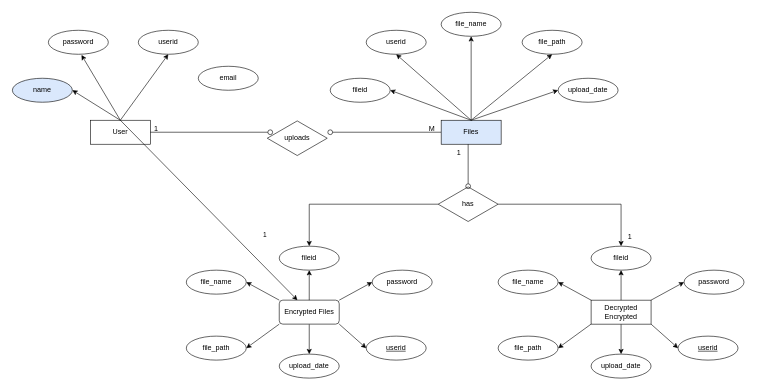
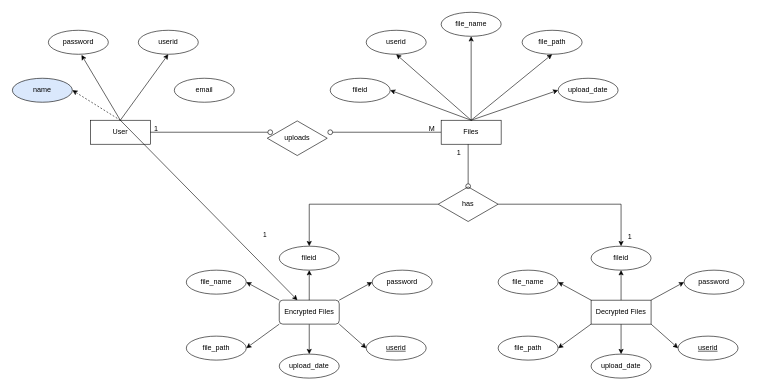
  <mxCell id="0" />
  <mxCell id="1" parent="0" />
  <mxCell id="2" value="" style="group" vertex="1" connectable="0" parent="1"><mxGeometry x="20" y="40" width="1220" height="590" as="geometry" /></mxCell>
  <mxCell id="3" value="User" style="rounded=0;whiteSpace=wrap;html=1;" vertex="1" parent="2"><mxGeometry x="130" y="160" width="100" height="40" as="geometry" /></mxCell>
  <mxCell id="4" value="userid" style="ellipse;whiteSpace=wrap;html=1;" vertex="1" parent="2"><mxGeometry x="210" y="10" width="100" height="40" as="geometry" /></mxCell>
  <mxCell id="5" value="name" style="ellipse;whiteSpace=wrap;html=1;fillColor=#dae8fc;" vertex="1" parent="2"><mxGeometry y="90" width="100" height="40" as="geometry" /></mxCell>
- <mxCell id="6" value="email" style="ellipse;whiteSpace=wrap;html=1;" vertex="1" parent="2"><mxGeometry x="310" y="70" width="100" height="40" as="geometry" /></mxCell>
+ <mxCell id="6" value="email" style="ellipse;whiteSpace=wrap;html=1;" vertex="1" parent="2"><mxGeometry x="270" y="90" width="100" height="40" as="geometry" /></mxCell>
  <mxCell id="7" value="password" style="ellipse;whiteSpace=wrap;html=1;" vertex="1" parent="2"><mxGeometry x="60" y="10" width="100" height="40" as="geometry" /></mxCell>
  <mxCell id="8" value="" style="endArrow=classic;html=1;rounded=0;exitX=0.5;exitY=0;exitDx=0;exitDy=0;" edge="1" parent="2" source="3" target="53"><mxGeometry width="50" height="50" relative="1" as="geometry"><mxPoint x="210" y="150" as="sourcePoint" /><mxPoint x="260" y="100" as="targetPoint" /></mxGeometry></mxCell>
  <mxCell id="9" value="" style="endArrow=classic;html=1;rounded=0;entryX=0.5;entryY=1;entryDx=0;entryDy=0;exitX=0.5;exitY=0;exitDx=0;exitDy=0;" edge="1" parent="2" source="3" target="4"><mxGeometry width="50" height="50" relative="1" as="geometry"><mxPoint x="210" y="210" as="sourcePoint" /><mxPoint x="260" y="160" as="targetPoint" /></mxGeometry></mxCell>
  <mxCell id="10" value="" style="endArrow=classic;html=1;rounded=0;exitX=0.5;exitY=0;exitDx=0;exitDy=0;entryX=0.552;entryY=1.029;entryDx=0;entryDy=0;entryPerimeter=0;" edge="1" parent="2" source="3" target="7"><mxGeometry width="50" height="50" relative="1" as="geometry"><mxPoint x="210" y="210" as="sourcePoint" /><mxPoint x="260" y="160" as="targetPoint" /></mxGeometry></mxCell>
- <mxCell id="11" value="" style="endArrow=classic;html=1;rounded=0;exitX=0.5;exitY=0;exitDx=0;exitDy=0;entryX=1;entryY=0.5;entryDx=0;entryDy=0;" edge="1" parent="2" source="3" target="5"><mxGeometry width="50" height="50" relative="1" as="geometry"><mxPoint x="210" y="210" as="sourcePoint" /><mxPoint x="260" y="160" as="targetPoint" /></mxGeometry></mxCell>
+ <mxCell id="11" value="" style="endArrow=classic;html=1;rounded=0;exitX=0.5;exitY=0;exitDx=0;exitDy=0;entryX=1;entryY=0.5;entryDx=0;entryDy=0;dashed=1;" edge="1" parent="2" source="3" target="5"><mxGeometry width="50" height="50" relative="1" as="geometry"><mxPoint x="210" y="210" as="sourcePoint" /><mxPoint x="260" y="160" as="targetPoint" /></mxGeometry></mxCell>
  <mxCell id="12" value="uploads" style="html=1;whiteSpace=wrap;aspect=fixed;shape=isoRectangle;" vertex="1" parent="2"><mxGeometry x="425" y="160" width="100" height="60" as="geometry" /></mxCell>
  <mxCell id="13" value="" style="html=1;verticalAlign=bottom;labelBackgroundColor=none;endArrow=oval;endFill=0;endSize=8;rounded=0;exitX=1;exitY=0.5;exitDx=0;exitDy=0;" edge="1" parent="2" source="3"><mxGeometry width="160" relative="1" as="geometry"><mxPoint x="430" y="340" as="sourcePoint" /><mxPoint x="430" y="180" as="targetPoint" /></mxGeometry></mxCell>
  <mxCell id="14" value="" style="html=1;verticalAlign=bottom;labelBackgroundColor=none;endArrow=oval;endFill=0;endSize=8;rounded=0;exitX=0;exitY=0.5;exitDx=0;exitDy=0;spacingRight=260;" edge="1" parent="2" source="16"><mxGeometry width="160" relative="1" as="geometry"><mxPoint x="430" y="340" as="sourcePoint" /><mxPoint x="530" y="180" as="targetPoint" /></mxGeometry></mxCell>
  <mxCell id="15" value="" style="group" vertex="1" connectable="0" parent="2"><mxGeometry x="565" width="430" height="200" as="geometry" /></mxCell>
- <mxCell id="16" value="Files" style="rounded=0;whiteSpace=wrap;html=1;fillColor=#dae8fc;" vertex="1" parent="15"><mxGeometry x="150" y="160" width="100" height="40" as="geometry" /></mxCell>
+ <mxCell id="16" value="Files" style="rounded=0;whiteSpace=wrap;html=1;" vertex="1" parent="15"><mxGeometry x="150" y="160" width="100" height="40" as="geometry" /></mxCell>
  <mxCell id="17" value="fileid" style="ellipse;whiteSpace=wrap;html=1;" vertex="1" parent="15"><mxGeometry x="-35" y="90" width="100" height="40" as="geometry" /></mxCell>
  <mxCell id="18" value="userid" style="ellipse;whiteSpace=wrap;html=1;" vertex="1" parent="15"><mxGeometry x="25" y="10" width="100" height="40" as="geometry" /></mxCell>
  <mxCell id="19" value="file_path" style="ellipse;whiteSpace=wrap;html=1;" vertex="1" parent="15"><mxGeometry x="285" y="10" width="100" height="40" as="geometry" /></mxCell>
  <mxCell id="20" value="upload_date" style="ellipse;whiteSpace=wrap;html=1;" vertex="1" parent="15"><mxGeometry x="345" y="90" width="100" height="40" as="geometry" /></mxCell>
  <mxCell id="21" value="" style="endArrow=classic;html=1;rounded=0;entryX=0;entryY=0.5;entryDx=0;entryDy=0;" edge="1" parent="15" target="20"><mxGeometry width="50" height="50" relative="1" as="geometry"><mxPoint x="200" y="160" as="sourcePoint" /><mxPoint x="200" y="170" as="targetPoint" /></mxGeometry></mxCell>
  <mxCell id="22" value="" style="endArrow=classic;html=1;rounded=0;entryX=0.5;entryY=1;entryDx=0;entryDy=0;" edge="1" parent="15" target="19"><mxGeometry width="50" height="50" relative="1" as="geometry"><mxPoint x="200" y="160" as="sourcePoint" /><mxPoint x="200" y="170" as="targetPoint" /></mxGeometry></mxCell>
  <mxCell id="23" value="" style="endArrow=classic;html=1;rounded=0;entryX=0.5;entryY=1;entryDx=0;entryDy=0;exitX=0.5;exitY=0;exitDx=0;exitDy=0;" edge="1" parent="15" source="16" target="18"><mxGeometry width="50" height="50" relative="1" as="geometry"><mxPoint x="150" y="220" as="sourcePoint" /><mxPoint x="200" y="170" as="targetPoint" /></mxGeometry></mxCell>
  <mxCell id="24" value="" style="endArrow=classic;html=1;rounded=0;entryX=1;entryY=0.5;entryDx=0;entryDy=0;" edge="1" parent="15" target="17"><mxGeometry width="50" height="50" relative="1" as="geometry"><mxPoint x="200" y="160" as="sourcePoint" /><mxPoint x="100" y="100" as="targetPoint" /></mxGeometry></mxCell>
  <mxCell id="25" value="file_name" style="ellipse;whiteSpace=wrap;html=1;" vertex="1" parent="15"><mxGeometry x="150" y="-20" width="100" height="40" as="geometry" /></mxCell>
  <mxCell id="26" value="" style="endArrow=classic;html=1;rounded=0;entryX=0.5;entryY=1;entryDx=0;entryDy=0;exitX=0.5;exitY=0;exitDx=0;exitDy=0;" edge="1" parent="15" source="16" target="25"><mxGeometry width="50" height="50" relative="1" as="geometry"><mxPoint x="155" y="220" as="sourcePoint" /><mxPoint x="205" y="170" as="targetPoint" /></mxGeometry></mxCell>
  <mxCell id="27" value="M" style="text;html=1;align=center;verticalAlign=middle;whiteSpace=wrap;rounded=0;" vertex="1" parent="15"><mxGeometry x="105" y="160" width="60" height="30" as="geometry" /></mxCell>
  <mxCell id="28" style="edgeStyle=orthogonalEdgeStyle;rounded=0;orthogonalLoop=1;jettySize=auto;html=1;entryX=0.5;entryY=0;entryDx=0;entryDy=0;" edge="1" parent="2" source="30" target="55"><mxGeometry relative="1" as="geometry" /></mxCell>
  <mxCell id="29" style="edgeStyle=orthogonalEdgeStyle;rounded=0;orthogonalLoop=1;jettySize=auto;html=1;entryX=0.5;entryY=0;entryDx=0;entryDy=0;" edge="1" parent="2" source="30" target="41"><mxGeometry relative="1" as="geometry" /></mxCell>
  <mxCell id="30" value="has" style="html=1;whiteSpace=wrap;aspect=fixed;shape=isoRectangle;" vertex="1" parent="2"><mxGeometry x="710" y="270" width="100" height="60" as="geometry" /></mxCell>
  <mxCell id="31" value="" style="html=1;verticalAlign=bottom;labelBackgroundColor=none;endArrow=oval;endFill=0;endSize=8;rounded=0;exitX=0.75;exitY=0;exitDx=0;exitDy=0;spacingRight=260;" edge="1" parent="2" source="34"><mxGeometry width="160" relative="1" as="geometry"><mxPoint x="710" y="250" as="sourcePoint" /><mxPoint x="760" y="270" as="targetPoint" /></mxGeometry></mxCell>
  <mxCell id="32" value="1" style="edgeLabel;html=1;align=center;verticalAlign=middle;resizable=1;points=[];movable=1;rotatable=1;deletable=1;editable=1;locked=0;connectable=1;" vertex="1" connectable="0" parent="31"><mxGeometry x="-0.483" relative="1" as="geometry"><mxPoint x="-340" y="132" as="offset" /></mxGeometry></mxCell>
  <mxCell id="33" value="1" style="text;html=1;align=center;verticalAlign=middle;whiteSpace=wrap;rounded=0;" vertex="1" parent="2"><mxGeometry x="210" y="160" width="60" height="30" as="geometry" /></mxCell>
  <mxCell id="34" value="1" style="text;html=1;align=center;verticalAlign=middle;whiteSpace=wrap;rounded=0;" vertex="1" parent="2"><mxGeometry x="715" y="200" width="60" height="30" as="geometry" /></mxCell>
  <mxCell id="35" value="" style="html=1;verticalAlign=bottom;labelBackgroundColor=none;endArrow=oval;endFill=0;endSize=8;rounded=0;exitX=0.459;exitY=1.013;exitDx=0;exitDy=0;spacingRight=260;exitPerimeter=0;" edge="1" parent="2" source="16" target="34"><mxGeometry width="160" relative="1" as="geometry"><mxPoint x="961" y="511" as="sourcePoint" /><mxPoint x="960" y="580" as="targetPoint" /></mxGeometry></mxCell>
  <mxCell id="36" value="" style="group" vertex="1" connectable="0" parent="2"><mxGeometry x="810" y="340" width="410" height="250" as="geometry" /></mxCell>
  <mxCell id="37" value="1" style="text;html=1;align=center;verticalAlign=middle;whiteSpace=wrap;rounded=0;container=0;" vertex="1" parent="36"><mxGeometry x="210" width="20" height="30" as="geometry" /></mxCell>
  <mxCell id="38" style="edgeStyle=orthogonalEdgeStyle;rounded=0;orthogonalLoop=1;jettySize=auto;html=1;entryX=0.5;entryY=0;entryDx=0;entryDy=0;" edge="1" parent="36" source="39" target="43"><mxGeometry relative="1" as="geometry" /></mxCell>
- <mxCell id="39" value="Decrypted Encrypted" style="whiteSpace=wrap;html=1;align=center;container=0;" vertex="1" parent="36"><mxGeometry x="155" y="120" width="100" height="40" as="geometry" /></mxCell>
+ <mxCell id="39" value="Decrypted Files" style="whiteSpace=wrap;html=1;align=center;container=0;" vertex="1" parent="36"><mxGeometry x="155" y="120" width="100" height="40" as="geometry" /></mxCell>
  <mxCell id="40" value="file_name" style="ellipse;whiteSpace=wrap;html=1;align=center;container=0;" vertex="1" parent="36"><mxGeometry y="70" width="100" height="40" as="geometry" /></mxCell>
  <mxCell id="41" value="fileid" style="ellipse;whiteSpace=wrap;html=1;align=center;container=0;" vertex="1" parent="36"><mxGeometry x="155" y="30" width="100" height="40" as="geometry" /></mxCell>
  <mxCell id="42" value="userid" style="ellipse;whiteSpace=wrap;html=1;align=center;fontStyle=4;container=0;" vertex="1" parent="36"><mxGeometry x="300" y="180" width="100" height="40" as="geometry" /></mxCell>
  <mxCell id="43" value="upload_date" style="ellipse;whiteSpace=wrap;html=1;align=center;container=0;" vertex="1" parent="36"><mxGeometry x="155" y="210" width="100" height="40" as="geometry" /></mxCell>
  <mxCell id="44" value="password" style="ellipse;whiteSpace=wrap;html=1;align=center;container=0;" vertex="1" parent="36"><mxGeometry x="310" y="70" width="100" height="40" as="geometry" /></mxCell>
  <mxCell id="45" value="file_path" style="ellipse;whiteSpace=wrap;html=1;align=center;container=0;" vertex="1" parent="36"><mxGeometry y="180" width="100" height="40" as="geometry" /></mxCell>
  <mxCell id="46" value="" style="endArrow=classic;html=1;rounded=0;entryX=0.5;entryY=1;entryDx=0;entryDy=0;exitX=0.5;exitY=0;exitDx=0;exitDy=0;" edge="1" parent="36" source="39" target="41"><mxGeometry width="50" height="50" relative="1" as="geometry"><mxPoint x="440" y="-10" as="sourcePoint" /><mxPoint x="490" y="-60" as="targetPoint" /></mxGeometry></mxCell>
  <mxCell id="47" value="" style="endArrow=classic;html=1;rounded=0;entryX=0;entryY=0.5;entryDx=0;entryDy=0;exitX=1;exitY=0;exitDx=0;exitDy=0;" edge="1" parent="36" source="39" target="44"><mxGeometry width="50" height="50" relative="1" as="geometry"><mxPoint x="260" y="140" as="sourcePoint" /><mxPoint x="280" y="100" as="targetPoint" /></mxGeometry></mxCell>
  <mxCell id="48" value="" style="endArrow=classic;html=1;rounded=0;entryX=0;entryY=0.5;entryDx=0;entryDy=0;exitX=1;exitY=1;exitDx=0;exitDy=0;" edge="1" parent="36" source="39" target="42"><mxGeometry width="50" height="50" relative="1" as="geometry"><mxPoint x="230" y="150" as="sourcePoint" /><mxPoint x="280" y="100" as="targetPoint" /></mxGeometry></mxCell>
  <mxCell id="49" value="" style="endArrow=classic;html=1;rounded=0;exitX=0;exitY=1;exitDx=0;exitDy=0;entryX=1;entryY=0.5;entryDx=0;entryDy=0;" edge="1" parent="36" source="39" target="45"><mxGeometry width="50" height="50" relative="1" as="geometry"><mxPoint x="160" y="180" as="sourcePoint" /><mxPoint x="210" y="130" as="targetPoint" /></mxGeometry></mxCell>
  <mxCell id="50" value="" style="endArrow=classic;html=1;rounded=0;entryX=1;entryY=0.5;entryDx=0;entryDy=0;exitX=0;exitY=0;exitDx=0;exitDy=0;" edge="1" parent="36" source="39" target="40"><mxGeometry width="50" height="50" relative="1" as="geometry"><mxPoint x="150" y="120" as="sourcePoint" /><mxPoint x="220" y="280" as="targetPoint" /></mxGeometry></mxCell>
  <mxCell id="51" value="" style="group;movable=1;resizable=1;rotatable=1;deletable=1;editable=1;locked=0;connectable=1;" vertex="1" connectable="0" parent="2"><mxGeometry x="290" y="370" width="410" height="220" as="geometry" /></mxCell>
  <mxCell id="52" style="edgeStyle=orthogonalEdgeStyle;rounded=0;orthogonalLoop=1;jettySize=auto;html=1;entryX=0.5;entryY=0;entryDx=0;entryDy=0;movable=1;resizable=1;rotatable=1;deletable=1;editable=1;locked=0;connectable=1;" edge="1" parent="51" source="53" target="57"><mxGeometry relative="1" as="geometry" /></mxCell>
  <mxCell id="53" value="Encrypted Files" style="whiteSpace=wrap;html=1;align=center;movable=1;resizable=1;rotatable=1;deletable=1;editable=1;locked=0;connectable=1;rounded=1;" vertex="1" parent="51"><mxGeometry x="155" y="90" width="100" height="40" as="geometry" /></mxCell>
  <mxCell id="54" value="file_name" style="ellipse;whiteSpace=wrap;html=1;align=center;movable=1;resizable=1;rotatable=1;deletable=1;editable=1;locked=0;connectable=1;" vertex="1" parent="51"><mxGeometry y="40" width="100" height="40" as="geometry" /></mxCell>
  <mxCell id="55" value="fileid" style="ellipse;whiteSpace=wrap;html=1;align=center;movable=1;resizable=1;rotatable=1;deletable=1;editable=1;locked=0;connectable=1;" vertex="1" parent="51"><mxGeometry x="155" width="100" height="40" as="geometry" /></mxCell>
  <mxCell id="56" value="userid" style="ellipse;whiteSpace=wrap;html=1;align=center;fontStyle=4;movable=1;resizable=1;rotatable=1;deletable=1;editable=1;locked=0;connectable=1;" vertex="1" parent="51"><mxGeometry x="300" y="150" width="100" height="40" as="geometry" /></mxCell>
  <mxCell id="57" value="upload_date" style="ellipse;whiteSpace=wrap;html=1;align=center;movable=1;resizable=1;rotatable=1;deletable=1;editable=1;locked=0;connectable=1;" vertex="1" parent="51"><mxGeometry x="155" y="180" width="100" height="40" as="geometry" /></mxCell>
  <mxCell id="58" value="password" style="ellipse;whiteSpace=wrap;html=1;align=center;movable=1;resizable=1;rotatable=1;deletable=1;editable=1;locked=0;connectable=1;" vertex="1" parent="51"><mxGeometry x="310" y="40" width="100" height="40" as="geometry" /></mxCell>
  <mxCell id="59" value="file_path" style="ellipse;whiteSpace=wrap;html=1;align=center;movable=1;resizable=1;rotatable=1;deletable=1;editable=1;locked=0;connectable=1;" vertex="1" parent="51"><mxGeometry y="150" width="100" height="40" as="geometry" /></mxCell>
  <mxCell id="60" value="" style="endArrow=classic;html=1;rounded=0;entryX=0.5;entryY=1;entryDx=0;entryDy=0;exitX=0.5;exitY=0;exitDx=0;exitDy=0;movable=1;resizable=1;rotatable=1;deletable=1;editable=1;locked=0;connectable=1;" edge="1" parent="51" source="53" target="55"><mxGeometry width="50" height="50" relative="1" as="geometry"><mxPoint x="440" y="-40" as="sourcePoint" /><mxPoint x="490" y="-90" as="targetPoint" /></mxGeometry></mxCell>
  <mxCell id="61" value="" style="endArrow=classic;html=1;rounded=0;entryX=0;entryY=0.5;entryDx=0;entryDy=0;exitX=1;exitY=0;exitDx=0;exitDy=0;movable=1;resizable=1;rotatable=1;deletable=1;editable=1;locked=0;connectable=1;" edge="1" parent="51" source="53" target="58"><mxGeometry width="50" height="50" relative="1" as="geometry"><mxPoint x="260" y="110" as="sourcePoint" /><mxPoint x="280" y="70" as="targetPoint" /></mxGeometry></mxCell>
  <mxCell id="62" value="" style="endArrow=classic;html=1;rounded=0;entryX=0;entryY=0.5;entryDx=0;entryDy=0;exitX=1;exitY=1;exitDx=0;exitDy=0;movable=1;resizable=1;rotatable=1;deletable=1;editable=1;locked=0;connectable=1;" edge="1" parent="51" source="53" target="56"><mxGeometry width="50" height="50" relative="1" as="geometry"><mxPoint x="230" y="120" as="sourcePoint" /><mxPoint x="280" y="70" as="targetPoint" /></mxGeometry></mxCell>
  <mxCell id="63" value="" style="endArrow=classic;html=1;rounded=0;exitX=0;exitY=1;exitDx=0;exitDy=0;entryX=1;entryY=0.5;entryDx=0;entryDy=0;movable=1;resizable=1;rotatable=1;deletable=1;editable=1;locked=0;connectable=1;" edge="1" parent="51" source="53" target="59"><mxGeometry width="50" height="50" relative="1" as="geometry"><mxPoint x="160" y="150" as="sourcePoint" /><mxPoint x="210" y="100" as="targetPoint" /></mxGeometry></mxCell>
  <mxCell id="64" value="" style="endArrow=classic;html=1;rounded=0;entryX=1;entryY=0.5;entryDx=0;entryDy=0;exitX=0;exitY=0;exitDx=0;exitDy=0;movable=1;resizable=1;rotatable=1;deletable=1;editable=1;locked=0;connectable=1;" edge="1" parent="51" source="53" target="54"><mxGeometry width="50" height="50" relative="1" as="geometry"><mxPoint x="150" y="90" as="sourcePoint" /><mxPoint x="220" y="250" as="targetPoint" /></mxGeometry></mxCell>
